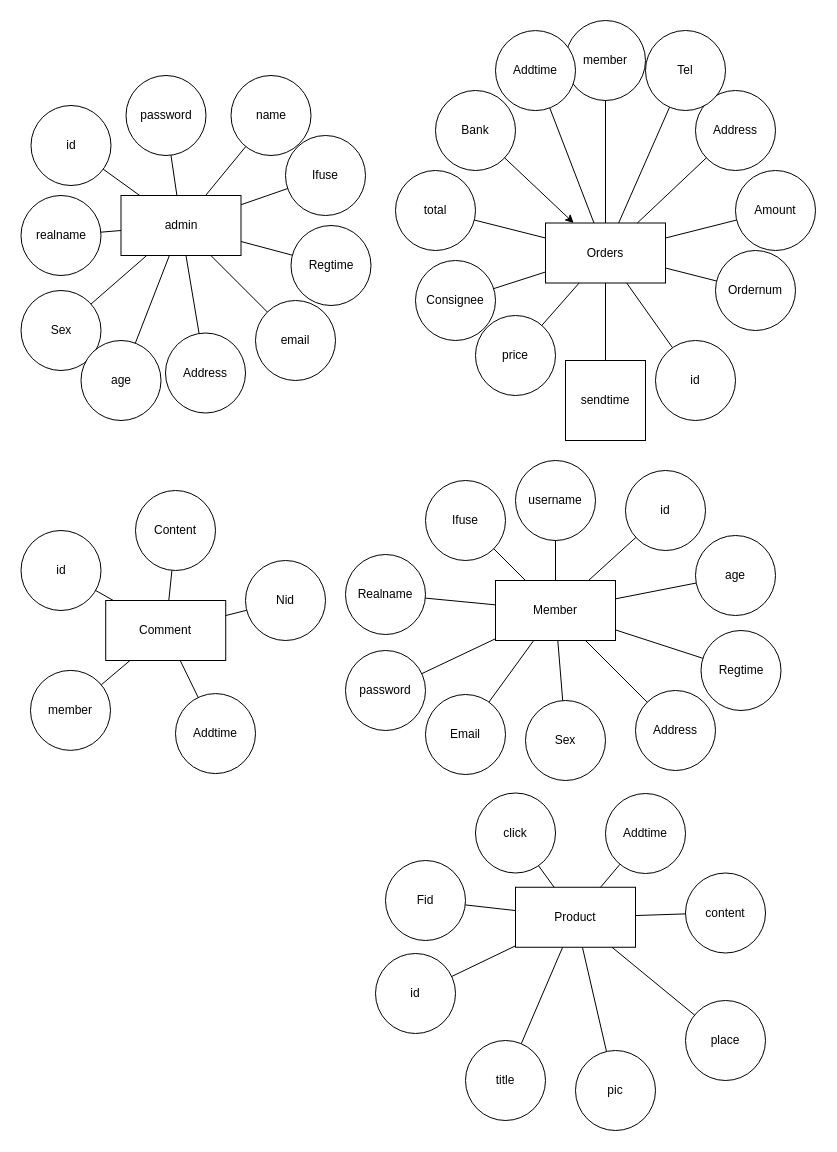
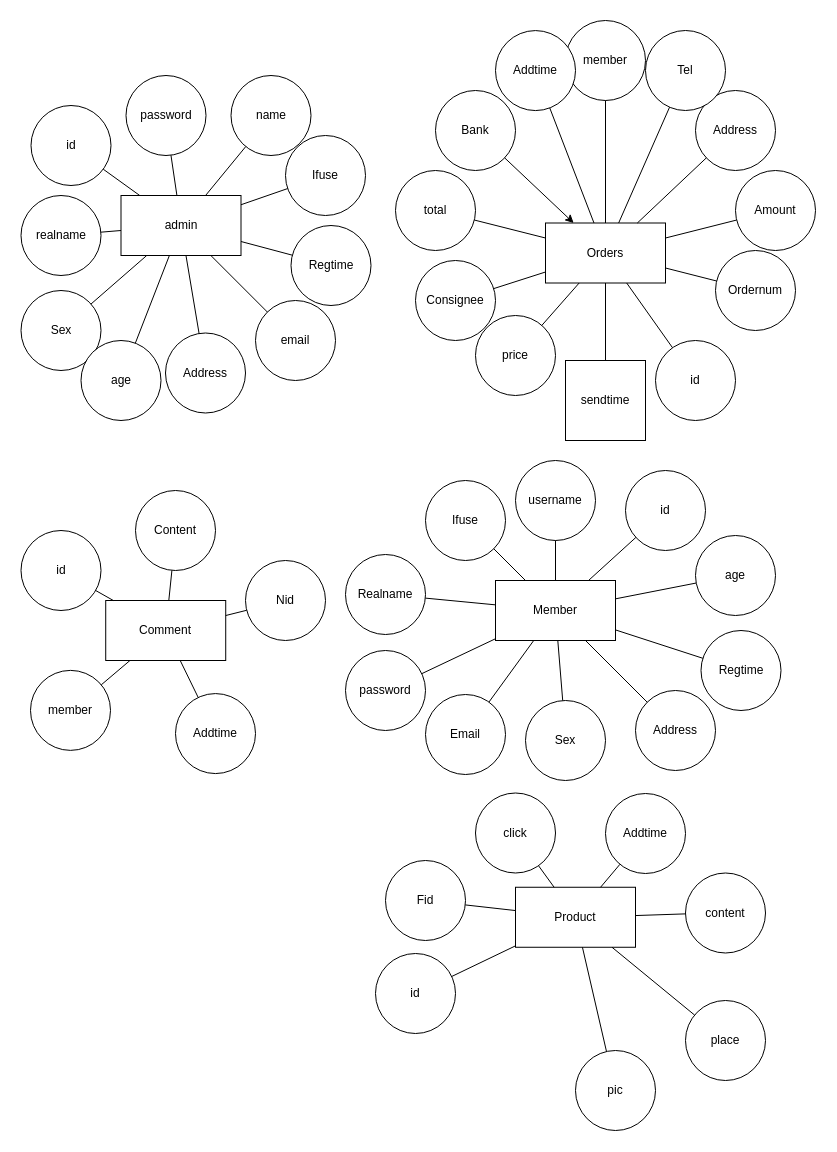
  <mxCell id="0" />
  <mxCell id="1" parent="0" />
  <mxCell id="2" value="admin" style="rounded=0;whiteSpace=wrap;html=1;" vertex="1" parent="1"><mxGeometry x="120.5" y="195" width="120" height="60" as="geometry" /></mxCell>
  <mxCell id="3" value="Product" style="rounded=0;whiteSpace=wrap;html=1;" vertex="1" parent="1"><mxGeometry x="515" y="886.759" width="120" height="60" as="geometry" /></mxCell>
  <mxCell id="4" value="Member" style="rounded=0;whiteSpace=wrap;html=1;" vertex="1" parent="1"><mxGeometry x="495" y="580" width="120" height="60" as="geometry" /></mxCell>
  <mxCell id="5" value="Orders&lt;br&gt;" style="rounded=0;whiteSpace=wrap;html=1;" vertex="1" parent="1"><mxGeometry x="545" y="222.5" width="120" height="60" as="geometry" /></mxCell>
  <mxCell id="6" value="id" style="ellipse;whiteSpace=wrap;html=1;aspect=fixed;" vertex="1" parent="1"><mxGeometry x="30.5" y="105" width="80" height="80" as="geometry" /></mxCell>
  <mxCell id="7" value="name" style="ellipse;whiteSpace=wrap;html=1;aspect=fixed;" vertex="1" parent="1"><mxGeometry x="230.5" y="75" width="80" height="80" as="geometry" /></mxCell>
  <mxCell id="8" value="password" style="ellipse;whiteSpace=wrap;html=1;aspect=fixed;" vertex="1" parent="1"><mxGeometry x="125.5" y="75" width="80" height="80" as="geometry" /></mxCell>
  <mxCell id="9" value="Realname" style="ellipse;whiteSpace=wrap;html=1;aspect=fixed;" vertex="1" parent="1"><mxGeometry x="345" y="554" width="80" height="80" as="geometry" /></mxCell>
  <mxCell id="10" value="Sex&lt;br&gt;" style="ellipse;whiteSpace=wrap;html=1;aspect=fixed;" vertex="1" parent="1"><mxGeometry x="525" y="700" width="80" height="80" as="geometry" /></mxCell>
  <mxCell id="11" value="password" style="ellipse;whiteSpace=wrap;html=1;aspect=fixed;" vertex="1" parent="1"><mxGeometry x="345" y="650" width="80" height="80" as="geometry" /></mxCell>
  <mxCell id="12" value="username" style="ellipse;whiteSpace=wrap;html=1;aspect=fixed;" vertex="1" parent="1"><mxGeometry x="515" y="460" width="80" height="80" as="geometry" /></mxCell>
  <mxCell id="13" value="id" style="ellipse;whiteSpace=wrap;html=1;aspect=fixed;" vertex="1" parent="1"><mxGeometry x="625" y="470" width="80" height="80" as="geometry" /></mxCell>
  <mxCell id="14" value="Comment" style="rounded=0;whiteSpace=wrap;html=1;" vertex="1" parent="1"><mxGeometry x="105.224" y="600" width="120" height="60" as="geometry" /></mxCell>
  <mxCell id="15" value="" style="endArrow=none;html=1;strokeColor=#000000;" edge="1" parent="1" source="6" target="2"><mxGeometry width="50" height="50" relative="1" as="geometry"><mxPoint x="210.5" y="189.931" as="sourcePoint" /><mxPoint x="260.5" y="139.931" as="targetPoint" /></mxGeometry></mxCell>
  <mxCell id="16" value="" style="endArrow=none;html=1;strokeColor=#000000;" edge="1" parent="1" source="7" target="2"><mxGeometry width="50" height="50" relative="1" as="geometry"><mxPoint x="154.443" y="193.838" as="sourcePoint" /><mxPoint x="232.5" y="145" as="targetPoint" /></mxGeometry></mxCell>
  <mxCell id="17" value="" style="endArrow=none;html=1;strokeColor=#000000;" edge="1" parent="1" source="8" target="2"><mxGeometry width="50" height="50" relative="1" as="geometry"><mxPoint x="355.5" y="290" as="sourcePoint" /><mxPoint x="405.5" y="240" as="targetPoint" /></mxGeometry></mxCell>
  <mxCell id="18" value="realname" style="ellipse;whiteSpace=wrap;html=1;aspect=fixed;" vertex="1" parent="1"><mxGeometry x="20.5" y="195" width="80" height="80" as="geometry" /></mxCell>
  <mxCell id="19" value="" style="endArrow=none;html=1;strokeColor=#000000;" edge="1" parent="1" source="18" target="2"><mxGeometry width="50" height="50" relative="1" as="geometry"><mxPoint x="175.5" y="455" as="sourcePoint" /><mxPoint x="225.5" y="405" as="targetPoint" /></mxGeometry></mxCell>
  <mxCell id="20" value="Sex" style="ellipse;whiteSpace=wrap;html=1;aspect=fixed;" vertex="1" parent="1"><mxGeometry x="20.5" y="290" width="80" height="80" as="geometry" /></mxCell>
  <mxCell id="21" value="" style="endArrow=none;html=1;strokeColor=#000000;" edge="1" parent="1" source="20" target="2"><mxGeometry width="50" height="50" relative="1" as="geometry"><mxPoint x="245.5" y="465" as="sourcePoint" /><mxPoint x="267.022" y="385" as="targetPoint" /></mxGeometry></mxCell>
  <mxCell id="22" value="age" style="ellipse;whiteSpace=wrap;html=1;aspect=fixed;" vertex="1" parent="1"><mxGeometry x="80.5" y="340" width="80" height="80" as="geometry" /></mxCell>
  <mxCell id="23" value="" style="endArrow=none;html=1;strokeColor=#000000;" edge="1" parent="1" source="22" target="2"><mxGeometry width="50" height="50" relative="1" as="geometry"><mxPoint x="301.5" y="480" as="sourcePoint" /><mxPoint x="254.9" y="390" as="targetPoint" /></mxGeometry></mxCell>
  <mxCell id="24" value="Address&lt;br&gt;" style="ellipse;whiteSpace=wrap;html=1;aspect=fixed;" vertex="1" parent="1"><mxGeometry x="165" y="332.5" width="80" height="80" as="geometry" /></mxCell>
  <mxCell id="25" value="" style="endArrow=none;html=1;strokeColor=#000000;" edge="1" parent="1" source="24" target="2"><mxGeometry width="50" height="50" relative="1" as="geometry"><mxPoint x="355.5" y="475" as="sourcePoint" /><mxPoint x="267.214" y="370" as="targetPoint" /></mxGeometry></mxCell>
  <mxCell id="26" value="email" style="ellipse;whiteSpace=wrap;html=1;aspect=fixed;" vertex="1" parent="1"><mxGeometry x="255" y="300" width="80" height="80" as="geometry" /></mxCell>
  <mxCell id="27" value="" style="endArrow=none;html=1;strokeColor=#000000;" edge="1" parent="1" source="26" target="2"><mxGeometry width="50" height="50" relative="1" as="geometry"><mxPoint x="435.5" y="440" as="sourcePoint" /><mxPoint x="347.214" y="335" as="targetPoint" /></mxGeometry></mxCell>
  <mxCell id="28" value="Regtime" style="ellipse;whiteSpace=wrap;html=1;aspect=fixed;" vertex="1" parent="1"><mxGeometry x="290.5" y="225" width="80" height="80" as="geometry" /></mxCell>
  <mxCell id="29" value="" style="endArrow=none;html=1;strokeColor=#000000;" edge="1" parent="1" source="28" target="2"><mxGeometry width="50" height="50" relative="1" as="geometry"><mxPoint x="508" y="405" as="sourcePoint" /><mxPoint x="323" y="340" as="targetPoint" /></mxGeometry></mxCell>
  <mxCell id="30" value="Ifuse" style="ellipse;whiteSpace=wrap;html=1;aspect=fixed;" vertex="1" parent="1"><mxGeometry x="285" y="135" width="80" height="80" as="geometry" /></mxCell>
  <mxCell id="31" value="" style="endArrow=none;html=1;strokeColor=#000000;" edge="1" parent="1" source="30" target="2"><mxGeometry width="50" height="50" relative="1" as="geometry"><mxPoint x="595.5" y="325" as="sourcePoint" /><mxPoint x="410.5" y="260" as="targetPoint" /></mxGeometry></mxCell>
  <mxCell id="32" value="id" style="ellipse;whiteSpace=wrap;html=1;aspect=fixed;" vertex="1" parent="1"><mxGeometry x="655" y="340" width="80" height="80" as="geometry" /></mxCell>
  <mxCell id="33" value="" style="endArrow=none;html=1;strokeColor=#000000;" edge="1" parent="1" source="32" target="5"><mxGeometry width="50" height="50" relative="1" as="geometry"><mxPoint x="373.943" y="338.838" as="sourcePoint" /><mxPoint x="480" y="270" as="targetPoint" /></mxGeometry></mxCell>
  <mxCell id="34" value="Ordernum" style="ellipse;whiteSpace=wrap;html=1;aspect=fixed;" vertex="1" parent="1"><mxGeometry x="715" y="250" width="80" height="80" as="geometry" /></mxCell>
  <mxCell id="35" value="" style="endArrow=none;html=1;strokeColor=#000000;" edge="1" parent="1" source="34" target="5"><mxGeometry width="50" height="50" relative="1" as="geometry"><mxPoint x="488.943" y="301.338" as="sourcePoint" /><mxPoint x="668.333" y="202.5" as="targetPoint" /></mxGeometry></mxCell>
  <mxCell id="36" value="price" style="ellipse;whiteSpace=wrap;html=1;aspect=fixed;" vertex="1" parent="1"><mxGeometry x="475" y="315" width="80" height="80" as="geometry" /></mxCell>
  <mxCell id="37" value="" style="endArrow=none;html=1;strokeColor=#000000;" edge="1" parent="1" source="36" target="5"><mxGeometry width="50" height="50" relative="1" as="geometry"><mxPoint x="428.943" y="403.838" as="sourcePoint" /><mxPoint x="608.333" y="305" as="targetPoint" /></mxGeometry></mxCell>
  <mxCell id="38" value="Amount" style="ellipse;whiteSpace=wrap;html=1;aspect=fixed;" vertex="1" parent="1"><mxGeometry x="735" y="170" width="80" height="80" as="geometry" /></mxCell>
  <mxCell id="39" value="" style="endArrow=none;html=1;strokeColor=#000000;" edge="1" parent="1" source="38" target="5"><mxGeometry width="50" height="50" relative="1" as="geometry"><mxPoint x="403.943" y="368.838" as="sourcePoint" /><mxPoint x="583.333" y="270" as="targetPoint" /></mxGeometry></mxCell>
  <mxCell id="40" value="total" style="ellipse;whiteSpace=wrap;html=1;aspect=fixed;" vertex="1" parent="1"><mxGeometry x="395" y="170" width="80" height="80" as="geometry" /></mxCell>
  <mxCell id="41" value="" style="endArrow=none;html=1;strokeColor=#000000;" edge="1" parent="1" source="40" target="5"><mxGeometry width="50" height="50" relative="1" as="geometry"><mxPoint x="413.943" y="378.838" as="sourcePoint" /><mxPoint x="593.333" y="280" as="targetPoint" /></mxGeometry></mxCell>
  <mxCell id="42" value="member" style="ellipse;whiteSpace=wrap;html=1;aspect=fixed;" vertex="1" parent="1"><mxGeometry x="565" y="20" width="80" height="80" as="geometry" /></mxCell>
  <mxCell id="43" value="sendtime" style="whiteSpace=wrap;html=1;aspect=fixed;rounded=0;" vertex="1" parent="1"><mxGeometry x="565" y="360" width="80" height="80" as="geometry" /></mxCell>
  <mxCell id="44" value="" style="endArrow=none;html=1;strokeColor=#000000;" edge="1" parent="1" source="43" target="5"><mxGeometry width="50" height="50" relative="1" as="geometry"><mxPoint x="408.943" y="468.838" as="sourcePoint" /><mxPoint x="588.333" y="370" as="targetPoint" /></mxGeometry></mxCell>
  <mxCell id="45" value="" style="endArrow=none;html=1;strokeColor=#000000;" edge="1" parent="1" source="42" target="5"><mxGeometry width="50" height="50" relative="1" as="geometry"><mxPoint x="485" y="420" as="sourcePoint" /><mxPoint x="533" y="360" as="targetPoint" /></mxGeometry></mxCell>
  <mxCell id="46" value="Consignee" style="ellipse;whiteSpace=wrap;html=1;aspect=fixed;" vertex="1" parent="1"><mxGeometry x="415" y="260" width="80" height="80" as="geometry" /></mxCell>
  <mxCell id="47" value="" style="endArrow=none;html=1;strokeColor=#000000;" edge="1" parent="1" source="46" target="5"><mxGeometry width="50" height="50" relative="1" as="geometry"><mxPoint x="368.943" y="473.838" as="sourcePoint" /><mxPoint x="548.333" y="375" as="targetPoint" /></mxGeometry></mxCell>
  <mxCell id="48" value="Address&lt;br&gt;" style="ellipse;whiteSpace=wrap;html=1;aspect=fixed;" vertex="1" parent="1"><mxGeometry x="695" y="90" width="80" height="80" as="geometry" /></mxCell>
  <mxCell id="49" value="" style="endArrow=none;html=1;strokeColor=#000000;" edge="1" parent="1" source="48" target="5"><mxGeometry width="50" height="50" relative="1" as="geometry"><mxPoint x="414.079" y="188.534" as="sourcePoint" /><mxPoint x="495" y="206.667" as="targetPoint" /></mxGeometry></mxCell>
  <mxCell id="50" value="Tel" style="ellipse;whiteSpace=wrap;html=1;aspect=fixed;" vertex="1" parent="1"><mxGeometry x="645" y="30" width="80" height="80" as="geometry" /></mxCell>
  <mxCell id="51" value="" style="endArrow=none;html=1;strokeColor=#000000;" edge="1" parent="1" source="50" target="5"><mxGeometry width="50" height="50" relative="1" as="geometry"><mxPoint x="376.443" y="38.838" as="sourcePoint" /><mxPoint x="572.045" y="-60" as="targetPoint" /></mxGeometry></mxCell>
  <mxCell id="52" value="Bank" style="ellipse;whiteSpace=wrap;html=1;aspect=fixed;" vertex="1" parent="1"><mxGeometry x="435" y="90" width="80" height="80" as="geometry" /></mxCell>
  <mxCell id="53" value="" style="endArrow=classic;html=1;strokeColor=#000000;" edge="1" parent="1" source="52" target="5"><mxGeometry width="50" height="50" relative="1" as="geometry"><mxPoint x="393.943" y="358.838" as="sourcePoint" /><mxPoint x="589.545" y="260" as="targetPoint" /></mxGeometry></mxCell>
  <mxCell id="54" value="Addtime" style="ellipse;whiteSpace=wrap;html=1;aspect=fixed;" vertex="1" parent="1"><mxGeometry x="495" y="30.069" width="80" height="80" as="geometry" /></mxCell>
  <mxCell id="55" value="" style="endArrow=none;html=1;strokeColor=#000000;" edge="1" parent="1" source="54" target="5"><mxGeometry width="50" height="50" relative="1" as="geometry"><mxPoint x="575" y="-167.914" as="sourcePoint" /><mxPoint x="625" y="-217.914" as="targetPoint" /></mxGeometry></mxCell>
  <mxCell id="56" value="id" style="ellipse;whiteSpace=wrap;html=1;aspect=fixed;" vertex="1" parent="1"><mxGeometry x="20.5" y="530" width="80" height="80" as="geometry" /></mxCell>
  <mxCell id="57" value="" style="endArrow=none;html=1;strokeColor=#000000;" edge="1" parent="1" source="56" target="14"><mxGeometry width="50" height="50" relative="1" as="geometry"><mxPoint x="235" y="834.931" as="sourcePoint" /><mxPoint x="165" y="776.786" as="targetPoint" /></mxGeometry></mxCell>
  <mxCell id="58" value="member" style="ellipse;whiteSpace=wrap;html=1;aspect=fixed;" vertex="1" parent="1"><mxGeometry x="30" y="669.879" width="80" height="80" as="geometry" /></mxCell>
  <mxCell id="59" value="" style="endArrow=none;html=1;strokeColor=#000000;" edge="1" parent="1" source="58" target="14"><mxGeometry width="50" height="50" relative="1" as="geometry"><mxPoint x="515" y="970" as="sourcePoint" /><mxPoint x="582.5" y="730" as="targetPoint" /></mxGeometry></mxCell>
  <mxCell id="60" value="Addtime" style="ellipse;whiteSpace=wrap;html=1;aspect=fixed;" vertex="1" parent="1"><mxGeometry x="175" y="693.069" width="80" height="80" as="geometry" /></mxCell>
  <mxCell id="61" value="" style="endArrow=none;html=1;strokeColor=#000000;" edge="1" parent="1" source="60" target="14"><mxGeometry width="50" height="50" relative="1" as="geometry"><mxPoint x="605" y="382.086" as="sourcePoint" /><mxPoint x="567.855" y="730" as="targetPoint" /></mxGeometry></mxCell>
  <mxCell id="62" value="Nid" style="ellipse;whiteSpace=wrap;html=1;aspect=fixed;" vertex="1" parent="1"><mxGeometry x="245" y="560" width="80" height="80" as="geometry" /></mxCell>
  <mxCell id="63" value="" style="endArrow=none;html=1;strokeColor=#000000;" edge="1" parent="1" source="14" target="62"><mxGeometry width="50" height="50" relative="1" as="geometry"><mxPoint x="-15" y="960" as="sourcePoint" /><mxPoint x="35" y="910" as="targetPoint" /></mxGeometry></mxCell>
  <mxCell id="64" value="Content" style="ellipse;whiteSpace=wrap;html=1;aspect=fixed;" vertex="1" parent="1"><mxGeometry x="135" y="490" width="80" height="80" as="geometry" /></mxCell>
  <mxCell id="65" value="" style="endArrow=none;html=1;strokeColor=#000000;" edge="1" parent="1" source="14" target="64"><mxGeometry width="50" height="50" relative="1" as="geometry"><mxPoint x="-15" y="960" as="sourcePoint" /><mxPoint x="35" y="910" as="targetPoint" /></mxGeometry></mxCell>
  <mxCell id="66" value="" style="endArrow=none;html=1;strokeColor=#000000;" edge="1" parent="1" source="12" target="4"><mxGeometry width="50" height="50" relative="1" as="geometry"><mxPoint x="400" y="770" as="sourcePoint" /><mxPoint x="450" y="720" as="targetPoint" /></mxGeometry></mxCell>
  <mxCell id="67" value="" style="endArrow=none;html=1;strokeColor=#000000;" edge="1" parent="1" source="13" target="4"><mxGeometry width="50" height="50" relative="1" as="geometry"><mxPoint x="654.538" y="525.925" as="sourcePoint" /><mxPoint x="559.895" y="665" as="targetPoint" /></mxGeometry></mxCell>
  <mxCell id="68" value="age" style="ellipse;whiteSpace=wrap;html=1;aspect=fixed;" vertex="1" parent="1"><mxGeometry x="695" y="535" width="80" height="80" as="geometry" /></mxCell>
  <mxCell id="69" value="Address&lt;br&gt;" style="ellipse;whiteSpace=wrap;html=1;aspect=fixed;" vertex="1" parent="1"><mxGeometry x="635" y="690" width="80" height="80" as="geometry" /></mxCell>
  <mxCell id="70" value="Regtime" style="ellipse;whiteSpace=wrap;html=1;aspect=fixed;" vertex="1" parent="1"><mxGeometry x="700.5" y="630" width="80" height="80" as="geometry" /></mxCell>
  <mxCell id="71" value="" style="endArrow=none;html=1;strokeColor=#000000;" edge="1" parent="1" source="9" target="4"><mxGeometry width="50" height="50" relative="1" as="geometry"><mxPoint x="368" y="550.121" as="sourcePoint" /><mxPoint x="418" y="500.121" as="targetPoint" /></mxGeometry></mxCell>
  <mxCell id="72" value="" style="endArrow=none;html=1;strokeColor=#000000;" edge="1" parent="1" source="11" target="4"><mxGeometry width="50" height="50" relative="1" as="geometry"><mxPoint x="514.991" y="600.851" as="sourcePoint" /><mxPoint x="605" y="603.421" as="targetPoint" /></mxGeometry></mxCell>
  <mxCell id="73" value="" style="endArrow=none;html=1;strokeColor=#000000;" edge="1" parent="1" source="10" target="4"><mxGeometry width="50" height="50" relative="1" as="geometry"><mxPoint x="524.991" y="610.851" as="sourcePoint" /><mxPoint x="615" y="613.421" as="targetPoint" /></mxGeometry></mxCell>
  <mxCell id="74" value="" style="endArrow=none;html=1;strokeColor=#000000;" edge="1" parent="1" source="69" target="4"><mxGeometry width="50" height="50" relative="1" as="geometry"><mxPoint x="534.991" y="620.851" as="sourcePoint" /><mxPoint x="625" y="623.421" as="targetPoint" /></mxGeometry></mxCell>
  <mxCell id="75" value="" style="endArrow=none;html=1;strokeColor=#000000;" edge="1" parent="1" source="68" target="4"><mxGeometry width="50" height="50" relative="1" as="geometry"><mxPoint x="544.991" y="630.851" as="sourcePoint" /><mxPoint x="635" y="633.421" as="targetPoint" /></mxGeometry></mxCell>
  <mxCell id="76" value="Email" style="ellipse;whiteSpace=wrap;html=1;aspect=fixed;" vertex="1" parent="1"><mxGeometry x="425" y="694" width="80" height="80" as="geometry" /></mxCell>
  <mxCell id="77" value="" style="endArrow=none;html=1;strokeColor=#000000;" edge="1" parent="1" source="76" target="4"><mxGeometry width="50" height="50" relative="1" as="geometry"><mxPoint x="679.27" y="700.413" as="sourcePoint" /><mxPoint x="669.444" y="635" as="targetPoint" /></mxGeometry></mxCell>
  <mxCell id="78" value="" style="endArrow=none;html=1;strokeColor=#000000;" edge="1" parent="1" source="70" target="4"><mxGeometry width="50" height="50" relative="1" as="geometry"><mxPoint x="679.27" y="700.413" as="sourcePoint" /><mxPoint x="669" y="630" as="targetPoint" /></mxGeometry></mxCell>
  <mxCell id="79" value="Ifuse" style="ellipse;whiteSpace=wrap;html=1;aspect=fixed;" vertex="1" parent="1"><mxGeometry x="425" y="480" width="80" height="80" as="geometry" /></mxCell>
  <mxCell id="80" value="" style="endArrow=none;html=1;strokeColor=#000000;" edge="1" parent="1" source="79" target="4"><mxGeometry width="50" height="50" relative="1" as="geometry"><mxPoint x="500" y="500" as="sourcePoint" /><mxPoint x="45" y="268.75" as="targetPoint" /></mxGeometry></mxCell>
  <mxCell id="81" value="id" style="ellipse;whiteSpace=wrap;html=1;aspect=fixed;" vertex="1" parent="1"><mxGeometry x="375" y="953" width="80" height="80" as="geometry" /></mxCell>
  <mxCell id="82" value="" style="endArrow=none;html=1;strokeColor=#000000;" edge="1" parent="1" source="81" target="3"><mxGeometry width="50" height="50" relative="1" as="geometry"><mxPoint x="525" y="990" as="sourcePoint" /><mxPoint x="575" y="940" as="targetPoint" /></mxGeometry></mxCell>
- <mxCell id="83" value="title" style="ellipse;whiteSpace=wrap;html=1;aspect=fixed;" vertex="1" parent="1"><mxGeometry x="465" y="1040" width="80" height="80" as="geometry" /></mxCell>
  <mxCell id="84" value="Fid" style="ellipse;whiteSpace=wrap;html=1;aspect=fixed;" vertex="1" parent="1"><mxGeometry x="385" y="860" width="80" height="80" as="geometry" /></mxCell>
  <mxCell id="85" value="pic" style="ellipse;whiteSpace=wrap;html=1;aspect=fixed;" vertex="1" parent="1"><mxGeometry x="575" y="1050" width="80" height="80" as="geometry" /></mxCell>
- <mxCell id="86" value="" style="endArrow=none;html=1;strokeColor=#000000;" edge="1" parent="1" source="83" target="3"><mxGeometry width="50" height="50" relative="1" as="geometry"><mxPoint x="419.171" y="981.708" as="sourcePoint" /><mxPoint x="515.793" y="922.759" as="targetPoint" /></mxGeometry></mxCell>
  <mxCell id="87" value="" style="endArrow=none;html=1;strokeColor=#000000;" edge="1" parent="1" source="85" target="3"><mxGeometry width="50" height="50" relative="1" as="geometry"><mxPoint x="501.436" y="1033.533" as="sourcePoint" /><mxPoint x="551.459" y="922.759" as="targetPoint" /></mxGeometry></mxCell>
  <mxCell id="88" value="" style="endArrow=none;html=1;strokeColor=#000000;" edge="1" parent="1" source="84" target="3"><mxGeometry width="50" height="50" relative="1" as="geometry"><mxPoint x="595.299" y="1011.194" as="sourcePoint" /><mxPoint x="572.632" y="922.759" as="targetPoint" /></mxGeometry></mxCell>
  <mxCell id="89" value="content" style="ellipse;whiteSpace=wrap;html=1;aspect=fixed;" vertex="1" parent="1"><mxGeometry x="685" y="872.5" width="80" height="80" as="geometry" /></mxCell>
  <mxCell id="90" value="" style="endArrow=none;html=1;strokeColor=#000000;" edge="1" parent="1" source="89" target="3"><mxGeometry width="50" height="50" relative="1" as="geometry"><mxPoint x="646.936" y="970.533" as="sourcePoint" /><mxPoint x="708.132" y="849.759" as="targetPoint" /></mxGeometry></mxCell>
  <mxCell id="91" value="Addtime" style="ellipse;whiteSpace=wrap;html=1;aspect=fixed;" vertex="1" parent="1"><mxGeometry x="605" y="793" width="80" height="80" as="geometry" /></mxCell>
  <mxCell id="92" value="" style="endArrow=none;html=1;strokeColor=#000000;" edge="1" parent="1" source="91" target="3"><mxGeometry width="50" height="50" relative="1" as="geometry"><mxPoint x="521.436" y="1053.533" as="sourcePoint" /><mxPoint x="582.632" y="932.759" as="targetPoint" /></mxGeometry></mxCell>
  <mxCell id="93" value="place" style="ellipse;whiteSpace=wrap;html=1;aspect=fixed;" vertex="1" parent="1"><mxGeometry x="685" y="1000" width="80" height="80" as="geometry" /></mxCell>
  <mxCell id="94" value="" style="endArrow=none;html=1;strokeColor=#000000;" edge="1" parent="1" source="93" target="3"><mxGeometry width="50" height="50" relative="1" as="geometry"><mxPoint x="531.436" y="1063.533" as="sourcePoint" /><mxPoint x="593" y="930" as="targetPoint" /></mxGeometry></mxCell>
  <mxCell id="95" value="click" style="ellipse;whiteSpace=wrap;html=1;aspect=fixed;" vertex="1" parent="1"><mxGeometry x="475" y="792.5" width="80" height="80" as="geometry" /></mxCell>
  <mxCell id="96" value="" style="endArrow=none;html=1;strokeColor=#000000;" edge="1" parent="1" source="95" target="3"><mxGeometry width="50" height="50" relative="1" as="geometry"><mxPoint x="541.436" y="1073.533" as="sourcePoint" /><mxPoint x="602.632" y="952.759" as="targetPoint" /></mxGeometry></mxCell>
